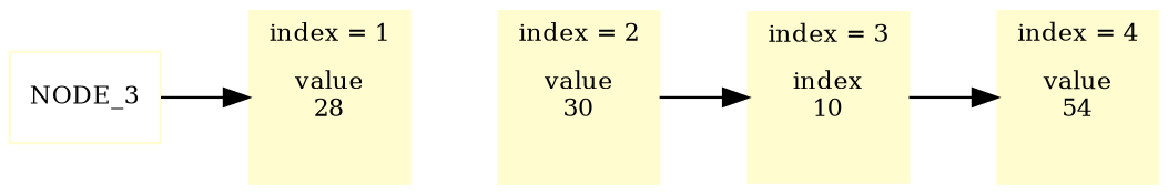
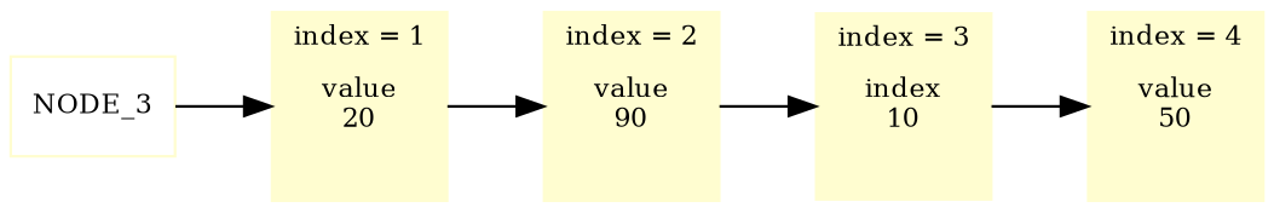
  digraph {
    bgcolor="#ffffff"
    fontname="DejaVu Serif"
    rankdir=LR
    node [color="#fffdd0" fillcolor="#fffdd0" fontname="DejaVu Serif" fontsize=10 shape=record style=filled]
    edge [fontname="DejaVu Serif"]
-   n1 [label="index = 1|value\n28|"]
-   n2 [label="index = 2|value\n30|"]
+   n1 [label="index = 1|value\n20|"]
+   n2 [label="index = 2|value\n90|"]
    n3 [label="index = 3|index\n10|"]
-   n4 [label="index = 4|value\n54|"]
+   n4 [label="index = 4|value\n50|"]
    n5 [label=NODE_3 fillcolor="" style=""]
+   n1 -> n2
    n2 -> n3
    n3 -> n4
    n5 -> n1
  }
